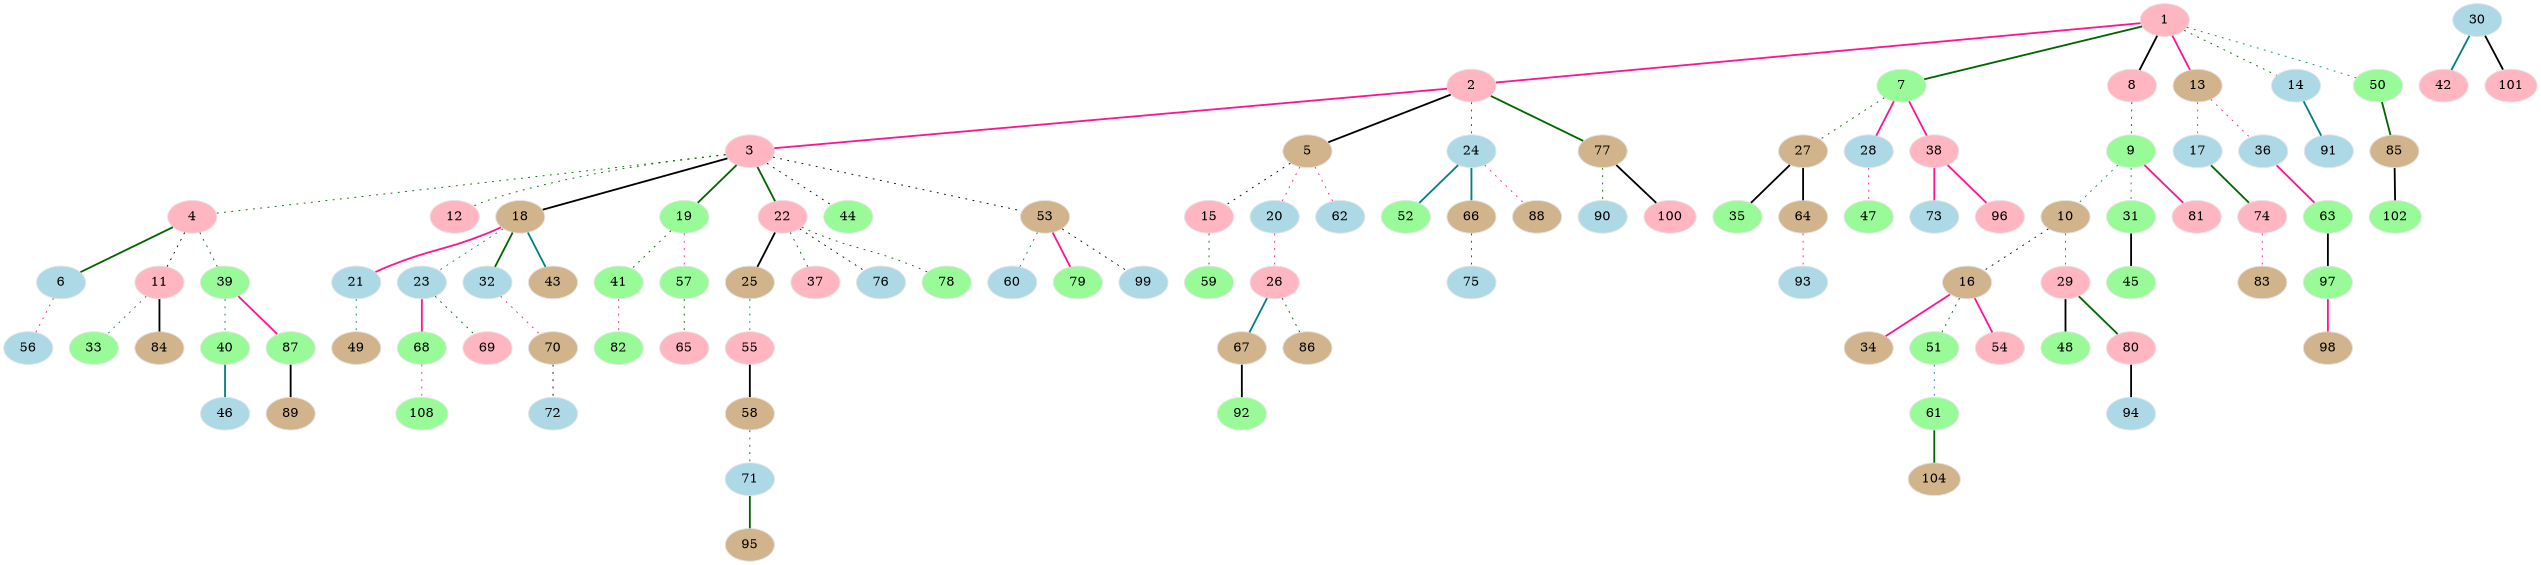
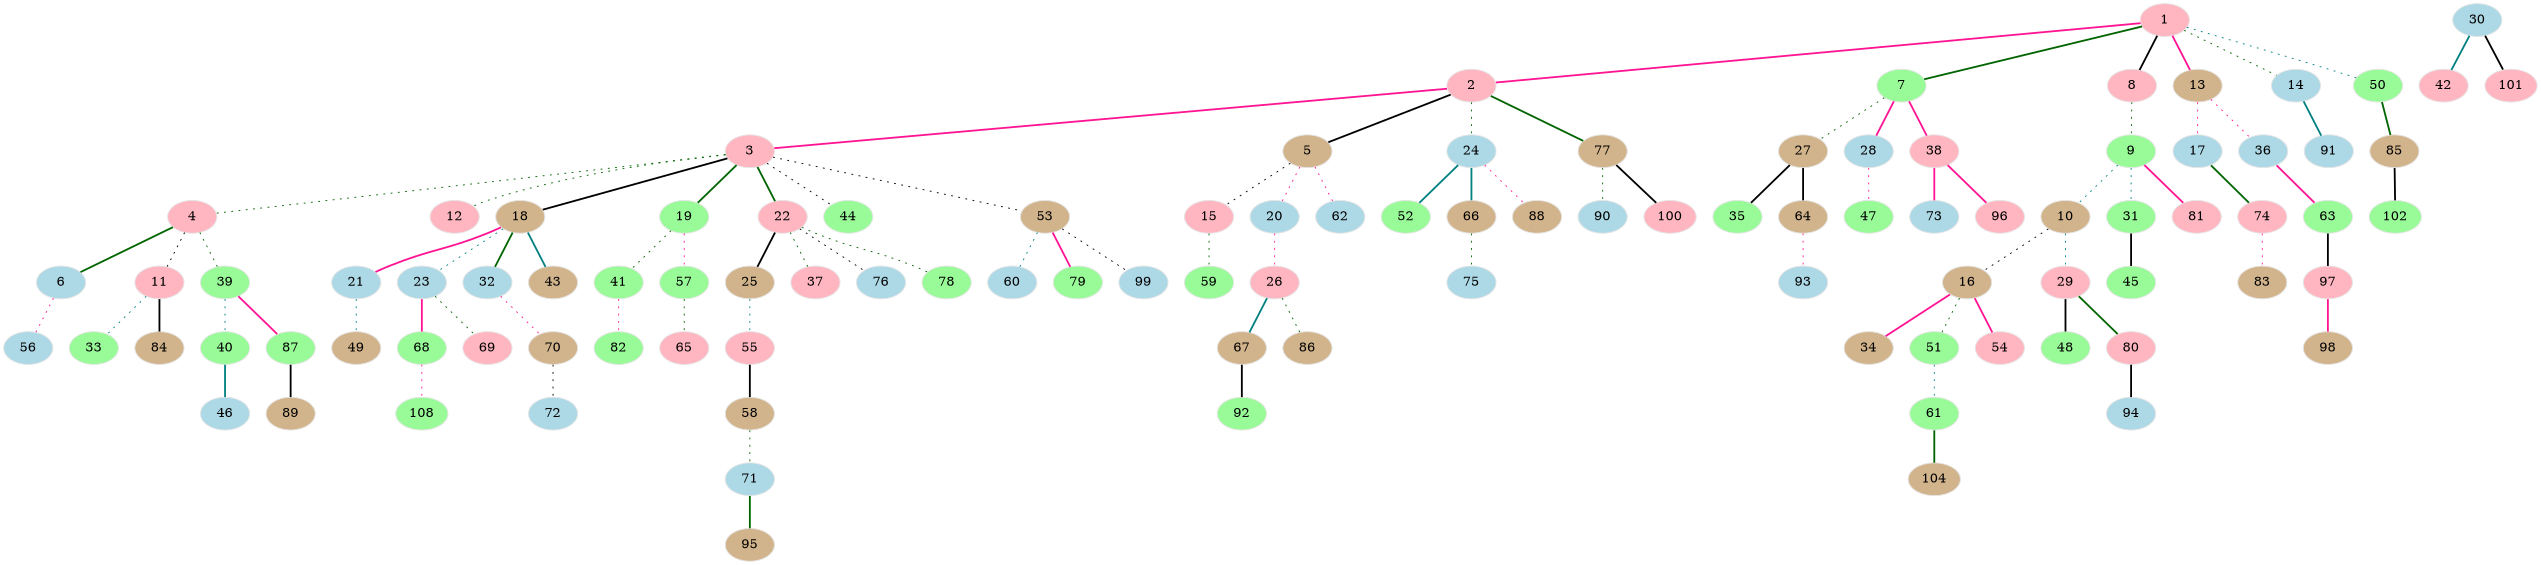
  graph {
    node [color=gray90 fillcolor=palegreen style=filled]
    edge [color=deeppink style=bold]
    1 [fillcolor=lightpink]
    2 [fillcolor=lightpink]
    7
    8 [fillcolor=lightpink]
    13 [fillcolor=tan]
    14 [fillcolor=lightblue]
    50
    3 [fillcolor=lightpink]
    5 [fillcolor=tan]
    24 [fillcolor=lightblue]
    77 [fillcolor=tan]
    27 [fillcolor=tan]
    28 [fillcolor=lightblue]
    38 [fillcolor=lightpink]
    9
    17 [fillcolor=lightblue]
    36 [fillcolor=lightblue]
    91 [fillcolor=lightblue]
    85 [fillcolor=tan]
    4 [fillcolor=lightpink]
    12 [fillcolor=lightpink]
    18 [fillcolor=tan]
    19
    22 [fillcolor=lightpink]
    44
    53 [fillcolor=tan]
    15 [fillcolor=lightpink]
    20 [fillcolor=lightblue]
    62 [fillcolor=lightblue]
    52
    66 [fillcolor=tan]
    88 [fillcolor=tan]
    90 [fillcolor=lightblue]
    100 [fillcolor=lightpink]
    6 [fillcolor=lightblue]
    11 [fillcolor=lightpink]
    39
    21 [fillcolor=lightblue]
    23 [fillcolor=lightblue]
    32 [fillcolor=lightblue]
    43 [fillcolor=tan]
    41
    57
    25 [fillcolor=tan]
    37 [fillcolor=lightpink]
    76 [fillcolor=lightblue]
    78
    60 [fillcolor=lightblue]
    79
    99 [fillcolor=lightblue]
    56 [fillcolor=lightblue]
    33
    84 [fillcolor=tan]
    30 [fillcolor=lightblue]
    42 [fillcolor=lightpink]
    101 [fillcolor=lightpink]
    40
    87
    59
    26 [fillcolor=lightpink]
    35
    64 [fillcolor=tan]
    47
    73 [fillcolor=lightblue]
    96 [fillcolor=lightpink]
    10 [fillcolor=tan]
    31
    81 [fillcolor=lightpink]
    16 [fillcolor=tan]
    29 [fillcolor=lightpink]
    45
    34 [fillcolor=tan]
    51
    54 [fillcolor=lightpink]
    48
    80 [fillcolor=lightpink]
    74 [fillcolor=lightpink]
    63
    61
    83 [fillcolor=tan]
    49 [fillcolor=tan]
    68
    69 [fillcolor=lightpink]
    70 [fillcolor=tan]
    82
    65 [fillcolor=lightpink]
    67 [fillcolor=tan]
    86 [fillcolor=tan]
    55 [fillcolor=lightpink]
    n90 [label=108]
    75 [fillcolor=lightblue]
    58 [fillcolor=tan]
    92
    93 [fillcolor=lightblue]
    94 [fillcolor=lightblue]
    72 [fillcolor=lightblue]
-   97
+   97 [fillcolor=lightpink]
    46 [fillcolor=lightblue]
    89 [fillcolor=tan]
    102
    104 [fillcolor=tan]
    71 [fillcolor=lightblue]
    95 [fillcolor=tan]
    98 [fillcolor=tan]
    1 -- 2
    1 -- 7 [color=darkgreen]
    1 -- 8 [color=black]
    1 -- 13
    1 -- 14 [color=darkgreen style=dotted]
    1 -- 50 [color=teal style=dotted]
    2 -- 3
    2 -- 5 [color=black]
    2 -- 24 [color=darkgreen style=dotted]
    2 -- 77 [color=darkgreen]
    7 -- 27 [color=darkgreen style=dotted]
    7 -- 28
    7 -- 38
    8 -- 9 [color=darkgreen style=dotted]
    13 -- 17 [style=dotted]
    13 -- 36 [style=dotted]
    14 -- 91 [color=teal]
    50 -- 85 [color=darkgreen]
    3 -- 4 [color=darkgreen style=dotted]
    3 -- 12 [color=darkgreen style=dotted]
    3 -- 18 [color=black]
    3 -- 19 [color=darkgreen]
    3 -- 22 [color=darkgreen]
    3 -- 44 [color=black style=dotted]
    3 -- 53 [color=black style=dotted]
    5 -- 15 [color=black style=dotted]
    5 -- 20 [style=dotted]
    5 -- 62 [style=dotted]
    24 -- 52 [color=teal]
    24 -- 66 [color=teal]
    24 -- 88 [style=dotted]
    77 -- 90 [color=darkgreen style=dotted]
    77 -- 100 [color=black]
    27 -- 35 [color=black]
    27 -- 64 [color=black]
    28 -- 47 [style=dotted]
    38 -- 73
    38 -- 96
    9 -- 10 [color=teal style=dotted]
    9 -- 31 [color=teal style=dotted]
    9 -- 81
    17 -- 74 [color=darkgreen]
    36 -- 63
    85 -- 102 [color=black]
    4 -- 6 [color=darkgreen]
    4 -- 11 [color=black style=dotted]
    4 -- 39 [color=darkgreen style=dotted]
    18 -- 21
    18 -- 23 [color=teal style=dotted]
    18 -- 32 [color=darkgreen]
    18 -- 43 [color=teal]
    19 -- 41 [color=darkgreen style=dotted]
    19 -- 57 [style=dotted]
    22 -- 25 [color=black]
    22 -- 37 [color=darkgreen style=dotted]
    22 -- 76 [color=black style=dotted]
    22 -- 78 [color=darkgreen style=dotted]
    53 -- 60 [color=teal style=dotted]
    53 -- 79
    53 -- 99 [color=black style=dotted]
    15 -- 59 [color=darkgreen style=dotted]
    20 -- 26 [style=dotted]
    66 -- 75 [color=darkgreen style=dotted]
    6 -- 56 [style=dotted]
    11 -- 33 [color=teal style=dotted]
    11 -- 84 [color=black]
    39 -- 40 [color=teal style=dotted]
    39 -- 87
    21 -- 49 [color=teal style=dotted]
    23 -- 68
    23 -- 69 [color=darkgreen style=dotted]
    32 -- 70 [style=dotted]
    41 -- 82 [style=dotted]
    57 -- 65 [color=darkgreen style=dotted]
    25 -- 55 [color=teal style=dotted]
    30 -- 42 [color=teal]
    30 -- 101 [color=black]
    40 -- 46 [color=teal]
    87 -- 89 [color=black]
    26 -- 67 [color=teal]
    26 -- 86 [color=darkgreen style=dotted]
    64 -- 93 [style=dotted]
    10 -- 16 [color=black style=dotted]
    10 -- 29 [color=teal style=dotted]
    31 -- 45 [color=black]
    16 -- 34
    16 -- 51 [color=darkgreen style=dotted]
    16 -- 54
    29 -- 48 [color=black]
    29 -- 80 [color=darkgreen]
    51 -- 61 [color=teal style=dotted]
    80 -- 94 [color=black]
    74 -- 83 [style=dotted]
    63 -- 97 [color=black]
    61 -- 104 [color=darkgreen]
    68 -- n90 [style=dotted]
    70 -- 72 [color=black style=dotted]
    67 -- 92 [color=black]
    55 -- 58 [color=black]
    58 -- 71 [color=darkgreen style=dotted]
    97 -- 98
    71 -- 95 [color=darkgreen]
  }
